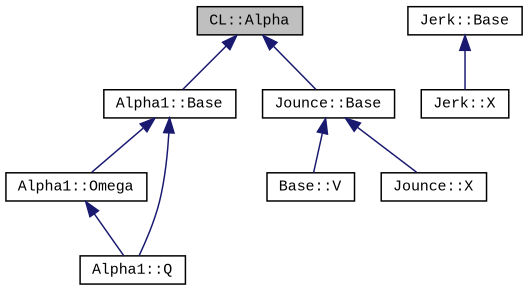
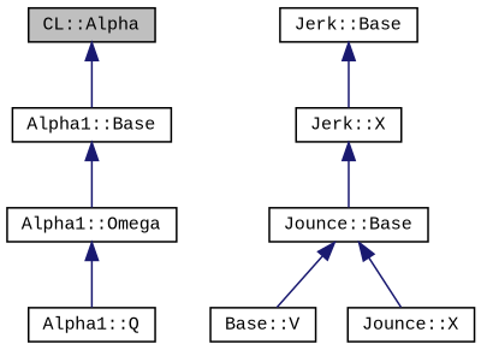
  digraph {
    fontname="Liberation Mono"
    node [color=black fillcolor=white fontname="Liberation Mono" fontsize=10 shape=record style=filled]
    edge [color=midnightblue dir=back fontname="Liberation Mono" fontsize=10 labelfontname=Helvetica labelfontsize=10 style=solid]
    n1 [fillcolor=grey75 fontcolor=black height=0.2 label="CL::Alpha" width=0.4]
    n2 [height=0.2 label="Alpha1::Base" width=0.4]
    n3 [height=0.2 label="Jounce::Base" width=0.4]
    n4 [height=0.2 label="Alpha1::Omega" width=0.4]
    n5 [height=0.2 label="Alpha1::Q" width=0.4]
    n6 [height=0.2 label="Base::V" width=0.4]
    n7 [height=0.2 label="Jounce::X" width=0.4]
    n8 [height=0.2 label="Jerk::Base" width=0.4]
    n9 [height=0.2 label="Jerk::X" width=0.4]
    n1 -> n2
-   n1 -> n3
+   n9 -> n3
    n2 -> n4
-   n2 -> n5
    n3 -> n6
    n3 -> n7
    n4 -> n5
    n8 -> n9
  }
